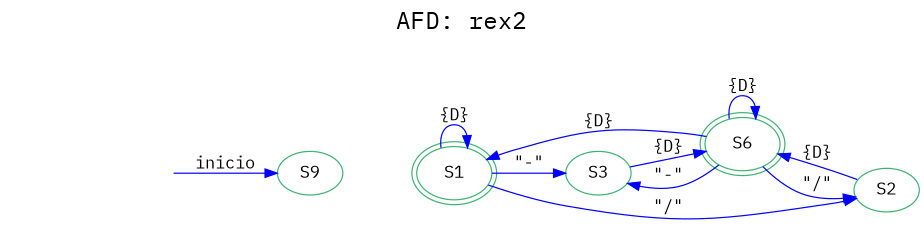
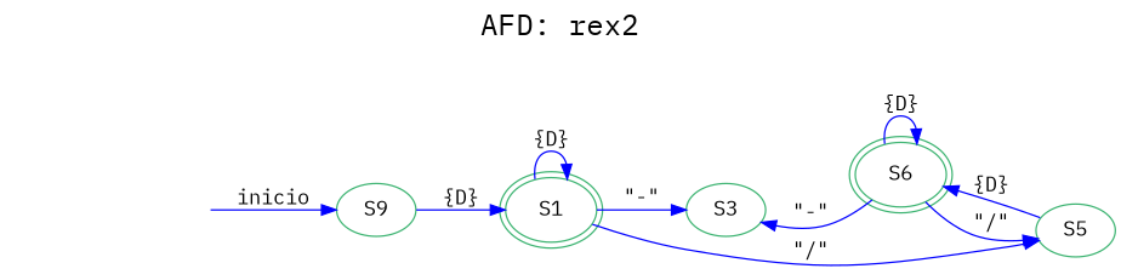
  digraph {
    fontname="IBM Plex Mono"
    fontsize=20
    label="AFD: rex2"
    labelloc=t
    rankdir=LR
    node [color=mediumseagreen fontname="IBM Plex Mono"]
    edge [color=blue fontname="IBM Plex Mono"]
    n1 [label=S9]
    n2 [label=S1 peripheries=2]
    n3 [label=S3]
-   n4 [label=S2]
+   n4 [label=S5]
    n5 [label=S6 peripheries=2]
    secret_node [style=invis]
-   n5 -> n2 [label="{D}"]
+   n1 -> n2 [label="{D}"]
    n2 -> n2 [label="{D}"]
    n2 -> n3 [label="\"-\""]
    n2 -> n4 [label="\"/\""]
-   n3 -> n5 [label="{D}"]
    n4 -> n5 [label="{D}"]
    n5 -> n3 [label="\"-\""]
    n5 -> n4 [label="\"/\""]
    n5 -> n5 [label="{D}"]
    secret_node -> n1 [label=inicio]
  }
